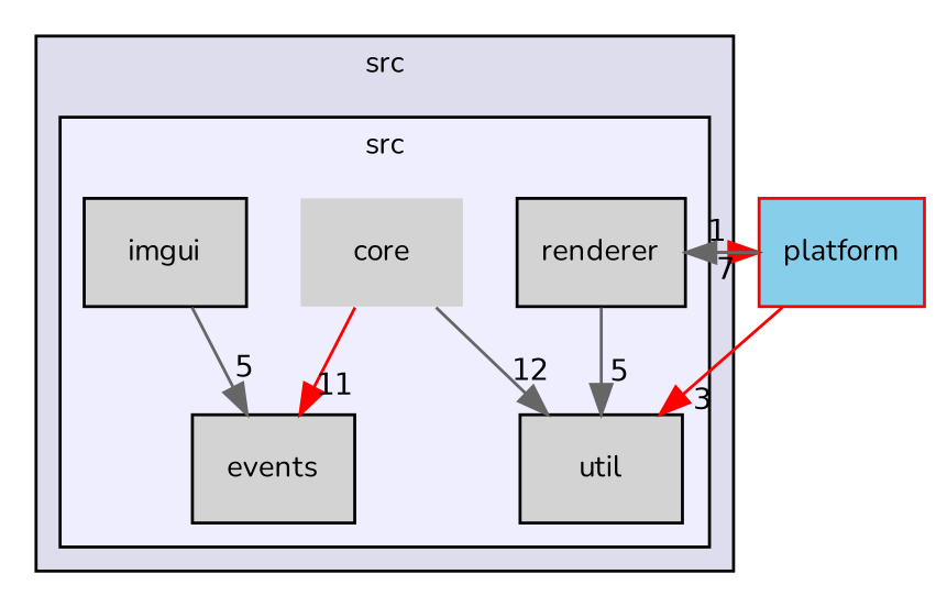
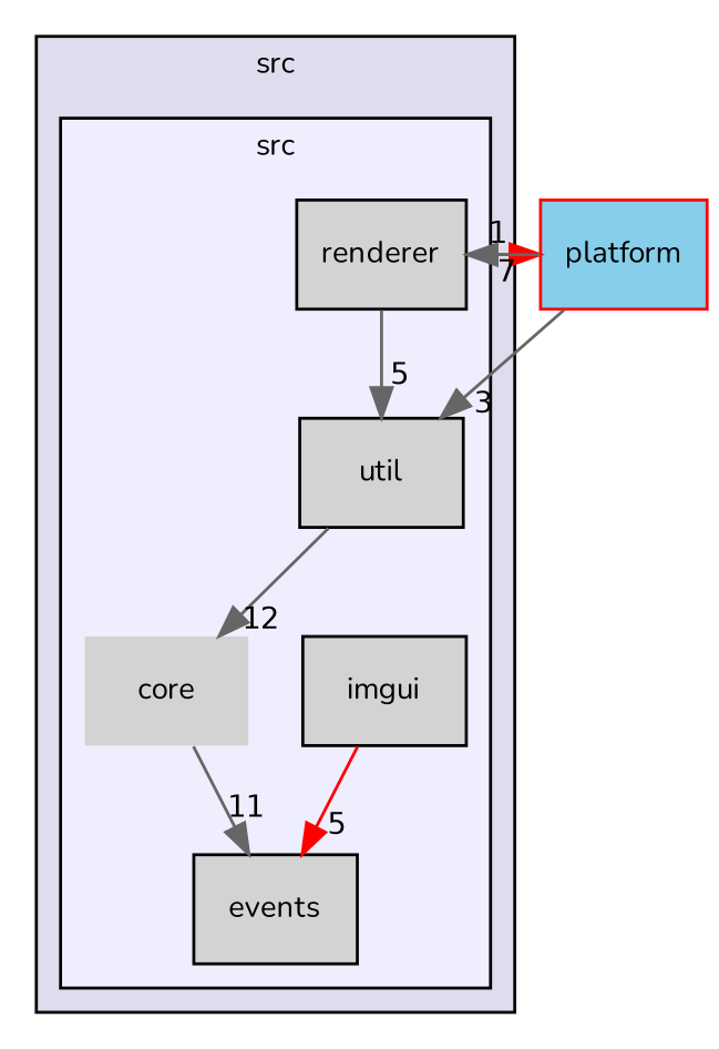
  digraph {
    compound=true
    fontname=Nunito
    node [fillcolor=lightgrey fontname=Nunito fontsize=10 shape=box style=filled color=black]
    edge [color=gray40 fontname=Nunito headlabel=5 labeldistance=1.5 labelfontname=Helvetica labelfontsize=10]
    n1 [label=core shape=plaintext color=""]
    n2 [label=events]
    n3 [label=imgui]
    n4 [label=renderer]
    n5 [label=util]
    n6 [color=red fillcolor=skyblue label=platform]
    subgraph cluster_1 {
      bgcolor="#ddddee"
      fontsize=10
      label=src
      pencolor=black
      subgraph cluster_2 {
        bgcolor="#eeeeff"
        fontsize=10
        label=src
        pencolor=black
        n1
        n2
        n3
        n4
        n5
      }
    }
-   n1 -> n2 [color=red headlabel=11]
-   n1 -> n5 [headlabel=12]
-   n3 -> n2
+   n1 -> n2 [headlabel=11]
+   n5 -> n1 [headlabel=12]
+   n3 -> n2 [color=red]
    n4 -> n5
    n4 -> n6 [color=red headlabel=1]
    n6 -> n4 [headlabel=7]
-   n6 -> n5 [color=red headlabel=3]
+   n6 -> n5 [headlabel=3]
  }
